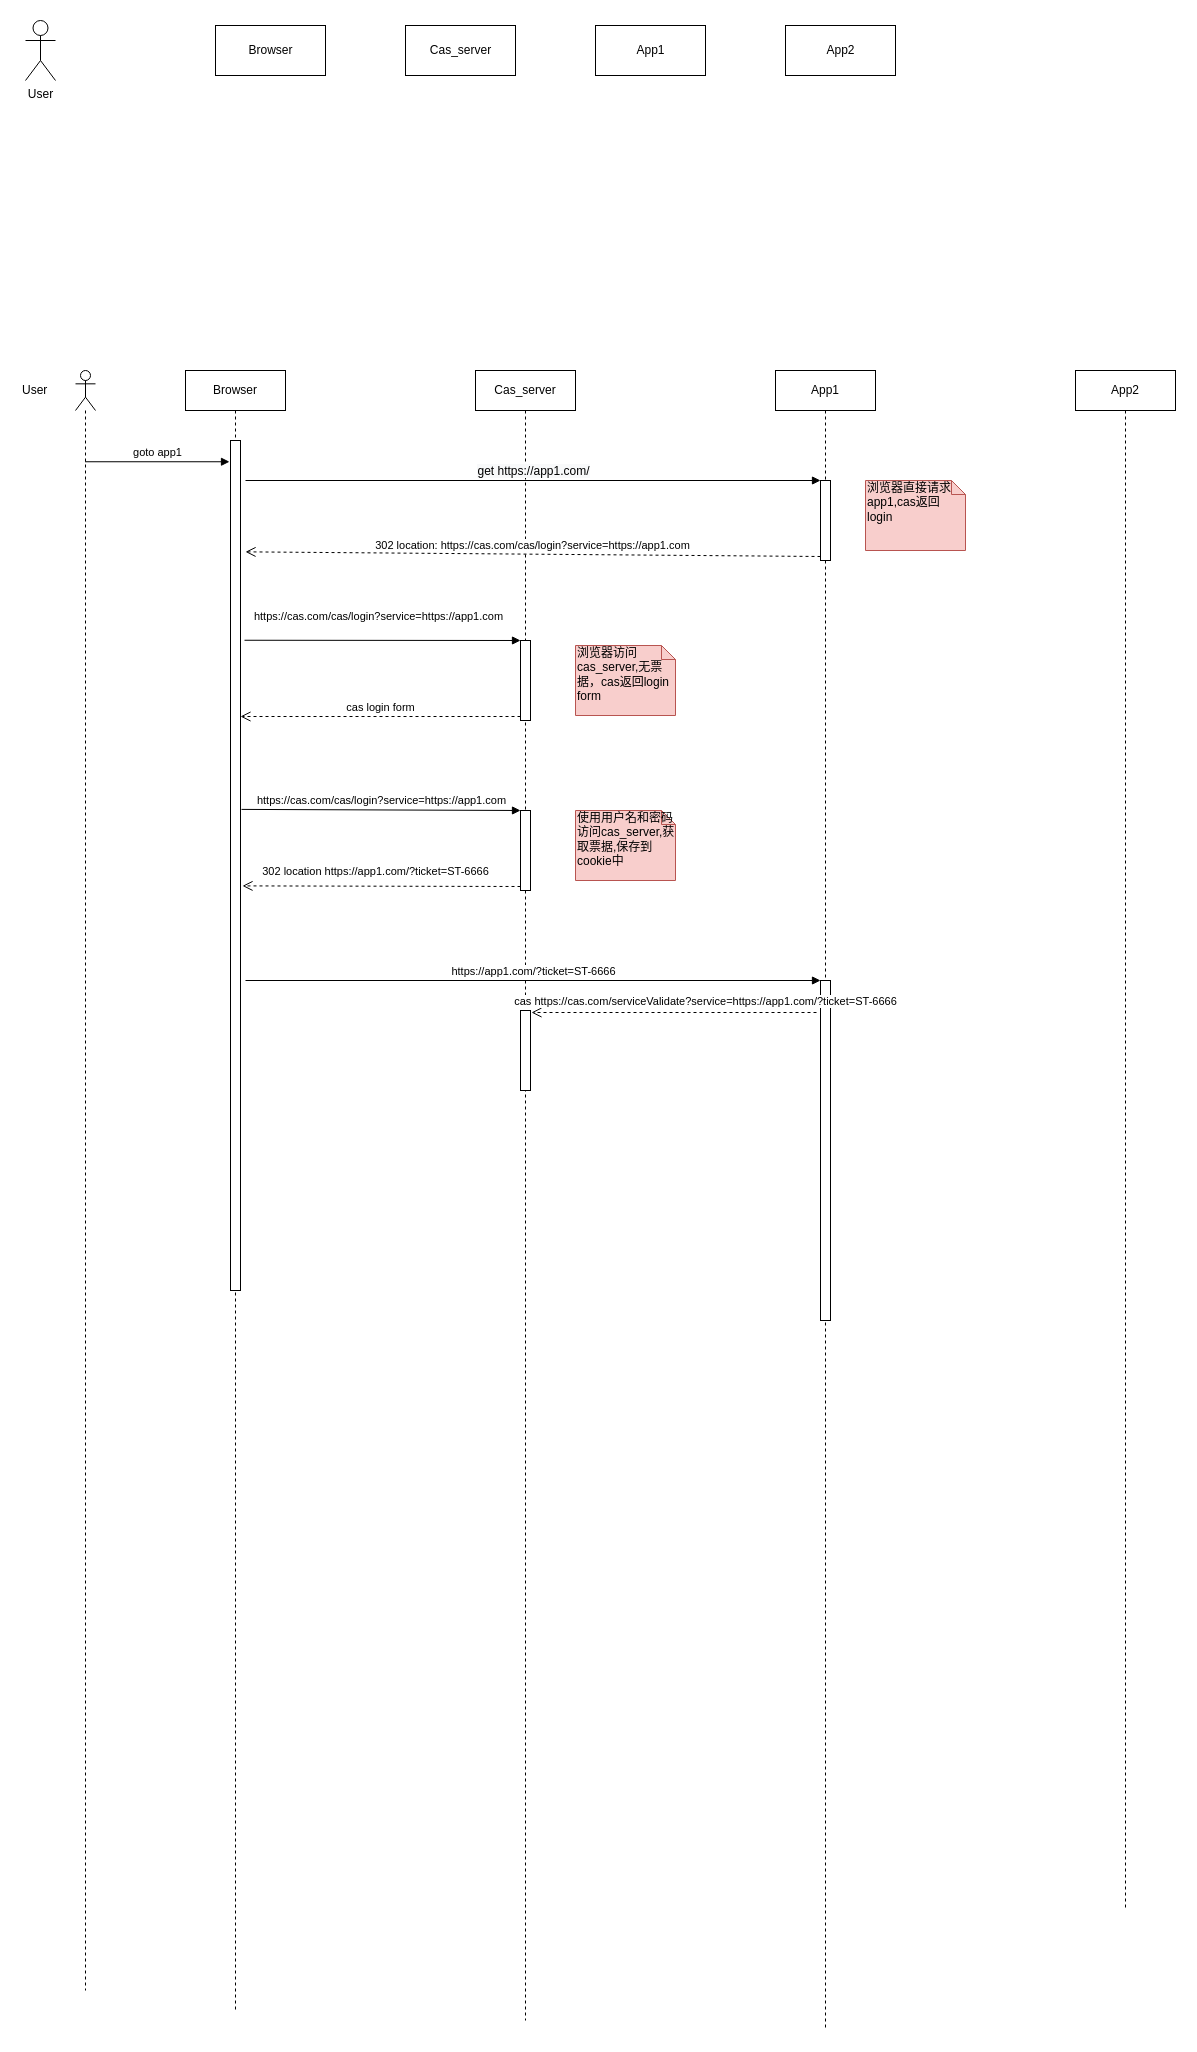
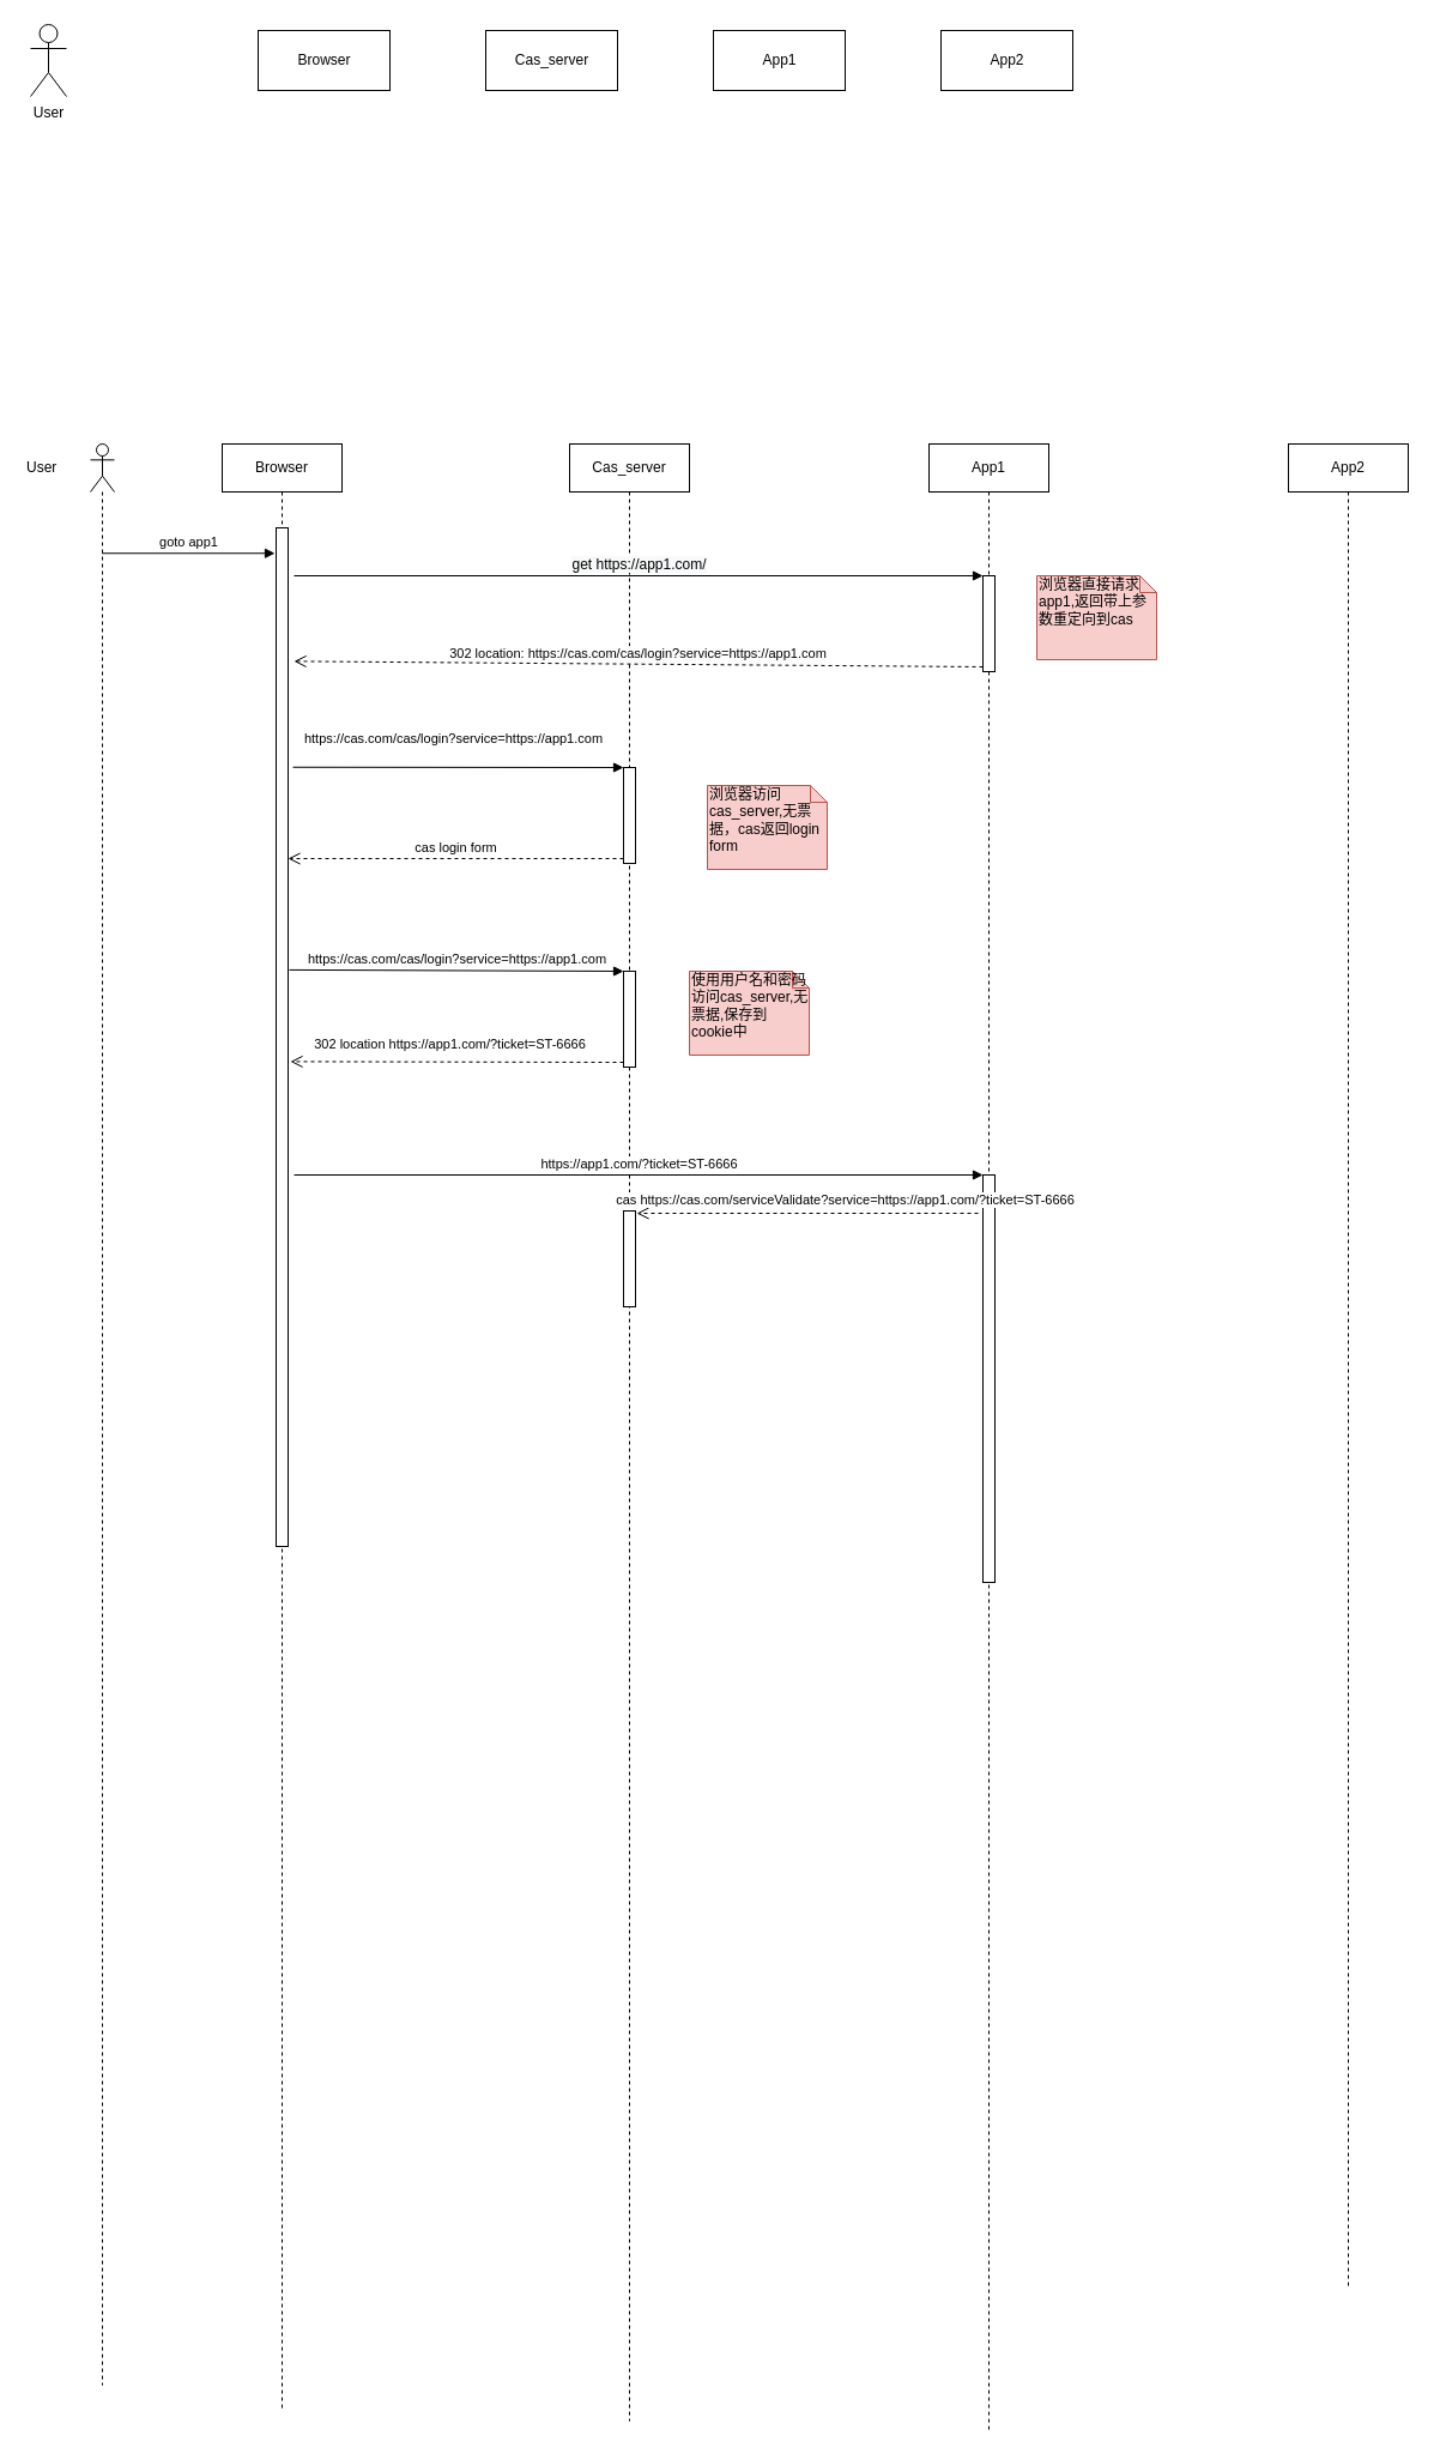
  <mxCell id="0" />
  <mxCell id="1" parent="0" />
  <mxCell id="2" value="User" style="shape=umlActor;verticalLabelPosition=bottom;labelBackgroundColor=#ffffff;verticalAlign=top;html=1;" parent="1" vertex="1"><mxGeometry x="25" y="20" width="30" height="60" as="geometry" /></mxCell>
  <mxCell id="3" value="Browser" style="html=1;" parent="1" vertex="1"><mxGeometry x="215" y="25" width="110" height="50" as="geometry" /></mxCell>
  <mxCell id="4" value="Cas_server" style="html=1;" parent="1" vertex="1"><mxGeometry x="405" y="25" width="110" height="50" as="geometry" /></mxCell>
  <mxCell id="5" value="App1" style="html=1;" parent="1" vertex="1"><mxGeometry x="595" y="25" width="110" height="50" as="geometry" /></mxCell>
  <mxCell id="6" value="App2" style="html=1;" parent="1" vertex="1"><mxGeometry x="785" y="25" width="110" height="50" as="geometry" /></mxCell>
  <mxCell id="7" value="" style="shape=umlLifeline;participant=umlActor;perimeter=lifelinePerimeter;whiteSpace=wrap;html=1;container=1;collapsible=0;recursiveResize=0;verticalAlign=top;spacingTop=36;labelBackgroundColor=#ffffff;outlineConnect=0;" parent="1" vertex="1"><mxGeometry x="75" y="370" width="20" height="1620" as="geometry" /></mxCell>
  <mxCell id="8" value="&lt;span style=&quot;white-space: nowrap&quot;&gt;Browser&lt;/span&gt;" style="shape=umlLifeline;perimeter=lifelinePerimeter;whiteSpace=wrap;html=1;container=1;collapsible=0;recursiveResize=0;outlineConnect=0;" parent="1" vertex="1"><mxGeometry x="185" y="370" width="100" height="1640" as="geometry" /></mxCell>
  <mxCell id="9" value="" style="html=1;points=[];perimeter=orthogonalPerimeter;" vertex="1" parent="8"><mxGeometry x="45" y="70" width="10" height="850" as="geometry" /></mxCell>
  <mxCell id="10" value="&lt;span style=&quot;white-space: nowrap&quot;&gt;Cas_server&lt;/span&gt;" style="shape=umlLifeline;perimeter=lifelinePerimeter;whiteSpace=wrap;html=1;container=1;collapsible=0;recursiveResize=0;outlineConnect=0;" parent="1" vertex="1"><mxGeometry x="475" y="370" width="100" height="1650" as="geometry" /></mxCell>
  <mxCell id="11" value="" style="html=1;points=[];perimeter=orthogonalPerimeter;" vertex="1" parent="10"><mxGeometry x="45" y="270" width="10" height="80" as="geometry" /></mxCell>
  <mxCell id="12" value="" style="html=1;points=[];perimeter=orthogonalPerimeter;" vertex="1" parent="10"><mxGeometry x="45" y="440" width="10" height="80" as="geometry" /></mxCell>
  <mxCell id="13" value="" style="html=1;points=[];perimeter=orthogonalPerimeter;" vertex="1" parent="10"><mxGeometry x="45" y="640" width="10" height="80" as="geometry" /></mxCell>
  <mxCell id="14" value="&lt;span style=&quot;white-space: nowrap&quot;&gt;App1&lt;/span&gt;" style="shape=umlLifeline;perimeter=lifelinePerimeter;whiteSpace=wrap;html=1;container=1;collapsible=0;recursiveResize=0;outlineConnect=0;" parent="1" vertex="1"><mxGeometry x="775" y="370" width="100" height="1660" as="geometry" /></mxCell>
  <mxCell id="15" value="" style="html=1;points=[];perimeter=orthogonalPerimeter;" parent="14" vertex="1"><mxGeometry x="45" y="110" width="10" height="80" as="geometry" /></mxCell>
  <mxCell id="16" value="" style="html=1;points=[];perimeter=orthogonalPerimeter;" vertex="1" parent="14"><mxGeometry x="45" y="610" width="10" height="340" as="geometry" /></mxCell>
  <mxCell id="17" value="https://app1.com/?ticket=ST-6666" style="html=1;verticalAlign=bottom;endArrow=block;entryX=0;entryY=0;" edge="1" target="16" parent="14"><mxGeometry relative="1" as="geometry"><mxPoint x="-530" y="610" as="sourcePoint" /></mxGeometry></mxCell>
  <mxCell id="18" value="&lt;span style=&quot;white-space: nowrap&quot;&gt;App2&lt;/span&gt;" style="shape=umlLifeline;perimeter=lifelinePerimeter;whiteSpace=wrap;html=1;container=1;collapsible=0;recursiveResize=0;outlineConnect=0;" parent="1" vertex="1"><mxGeometry x="1075" y="370" width="100" height="1540" as="geometry" /></mxCell>
  <mxCell id="19" value="User" style="text;html=1;resizable=0;points=[];autosize=1;align=left;verticalAlign=top;spacingTop=-4;" parent="1" vertex="1"><mxGeometry x="20" y="380" width="40" height="20" as="geometry" /></mxCell>
  <mxCell id="20" value="goto app1" style="html=1;verticalAlign=bottom;endArrow=block;entryX=-0.1;entryY=0.025;entryDx=0;entryDy=0;entryPerimeter=0;" parent="1" target="9" edge="1" source="7"><mxGeometry width="80" relative="1" as="geometry"><mxPoint x="95" y="461" as="sourcePoint" /><mxPoint x="225" y="460" as="targetPoint" /></mxGeometry></mxCell>
  <mxCell id="21" value="&lt;span style=&quot;font-size: 12px ; text-align: left ; background-color: rgb(248 , 249 , 250)&quot;&gt;get https://app1.com/&lt;/span&gt;" style="html=1;verticalAlign=bottom;endArrow=block;entryX=0;entryY=0;" parent="1" target="15" edge="1"><mxGeometry relative="1" as="geometry"><mxPoint x="245" y="480" as="sourcePoint" /></mxGeometry></mxCell>
  <mxCell id="22" value="302 location: https://cas.com/cas/login?service=https://app1.com" style="html=1;verticalAlign=bottom;endArrow=open;dashed=1;endSize=8;exitX=0;exitY=0.95;entryX=1.5;entryY=0.131;entryDx=0;entryDy=0;entryPerimeter=0;" parent="1" source="15" target="9" edge="1"><mxGeometry relative="1" as="geometry"><mxPoint x="245" y="556" as="targetPoint" /></mxGeometry></mxCell>
- <mxCell id="23" value="浏览器直接请求app1,cas返回login" style="shape=note;whiteSpace=wrap;html=1;size=14;verticalAlign=top;align=left;spacingTop=-6;fillColor=#f8cecc;strokeColor=#b85450;" parent="1" vertex="1"><mxGeometry x="865" y="480" width="100" height="70" as="geometry" /></mxCell>
+ <mxCell id="23" value="浏览器直接请求app1,返回带上参数重定向到cas" style="shape=note;whiteSpace=wrap;html=1;size=14;verticalAlign=top;align=left;spacingTop=-6;fillColor=#f8cecc;strokeColor=#b85450;" parent="1" vertex="1"><mxGeometry x="865" y="480" width="100" height="70" as="geometry" /></mxCell>
  <mxCell id="24" value="cas login form" style="html=1;verticalAlign=bottom;endArrow=open;dashed=1;endSize=8;exitX=0;exitY=0.95;" edge="1" source="11" parent="1" target="9"><mxGeometry relative="1" as="geometry"><mxPoint x="340" y="681" as="targetPoint" /></mxGeometry></mxCell>
  <mxCell id="25" value="https://cas.com/cas/login?service=https://app1.com" style="html=1;verticalAlign=bottom;endArrow=block;entryX=0;entryY=0;exitX=1.4;exitY=0.235;exitDx=0;exitDy=0;exitPerimeter=0;" edge="1" target="11" parent="1" source="9"><mxGeometry x="-0.03" y="15" relative="1" as="geometry"><mxPoint x="355" y="605" as="sourcePoint" /><Array as="points" /><mxPoint as="offset" /></mxGeometry></mxCell>
- <mxCell id="26" value="浏览器访问cas_server,无票据，cas返回login form" style="shape=note;whiteSpace=wrap;html=1;size=14;verticalAlign=top;align=left;spacingTop=-6;fillColor=#f8cecc;strokeColor=#b85450;" vertex="1" parent="1"><mxGeometry x="575" y="645" width="100" height="70" as="geometry" /></mxCell>
+ <mxCell id="26" value="浏览器访问cas_server,无票据，cas返回login form" style="shape=note;whiteSpace=wrap;html=1;size=14;verticalAlign=top;align=left;spacingTop=-6;fillColor=#f8cecc;strokeColor=#b85450;" vertex="1" parent="1"><mxGeometry x="590" y="655" width="100" height="70" as="geometry" /></mxCell>
  <mxCell id="27" value="https://cas.com/cas/login?service=https://app1.com" style="html=1;verticalAlign=bottom;endArrow=block;entryX=0;entryY=0;exitX=1.1;exitY=0.434;exitDx=0;exitDy=0;exitPerimeter=0;" edge="1" target="12" parent="1" source="9"><mxGeometry relative="1" as="geometry"><mxPoint x="450" y="810" as="sourcePoint" /></mxGeometry></mxCell>
  <mxCell id="28" value="302 location https://app1.com/?ticket=ST-6666" style="html=1;verticalAlign=bottom;endArrow=open;dashed=1;endSize=8;exitX=0;exitY=0.95;entryX=1.2;entryY=0.524;entryDx=0;entryDy=0;entryPerimeter=0;" edge="1" source="12" parent="1" target="9"><mxGeometry x="0.043" y="-6" relative="1" as="geometry"><mxPoint x="450" y="886" as="targetPoint" /><mxPoint as="offset" /></mxGeometry></mxCell>
- <mxCell id="29" value="使用用户名和密码访问cas_server,获取票据,保存到cookie中" style="shape=note;whiteSpace=wrap;html=1;size=14;verticalAlign=top;align=left;spacingTop=-6;fillColor=#f8cecc;strokeColor=#b85450;" vertex="1" parent="1"><mxGeometry x="575" y="810" width="100" height="70" as="geometry" /></mxCell>
+ <mxCell id="29" value="使用用户名和密码访问cas_server,无票据,保存到cookie中" style="shape=note;whiteSpace=wrap;html=1;size=14;verticalAlign=top;align=left;spacingTop=-6;fillColor=#f8cecc;strokeColor=#b85450;" vertex="1" parent="1"><mxGeometry x="575" y="810" width="100" height="70" as="geometry" /></mxCell>
  <mxCell id="30" value="cas https://cas.com/serviceValidate?service=https://app1.com/?ticket=ST-6666" style="html=1;verticalAlign=bottom;endArrow=open;dashed=1;endSize=8;entryX=1.1;entryY=0.025;entryDx=0;entryDy=0;entryPerimeter=0;" edge="1" parent="1"><mxGeometry x="-0.221" y="-2" relative="1" as="geometry"><mxPoint x="531" y="1012" as="targetPoint" /><mxPoint x="816" y="1012" as="sourcePoint" /><mxPoint as="offset" /></mxGeometry></mxCell>
